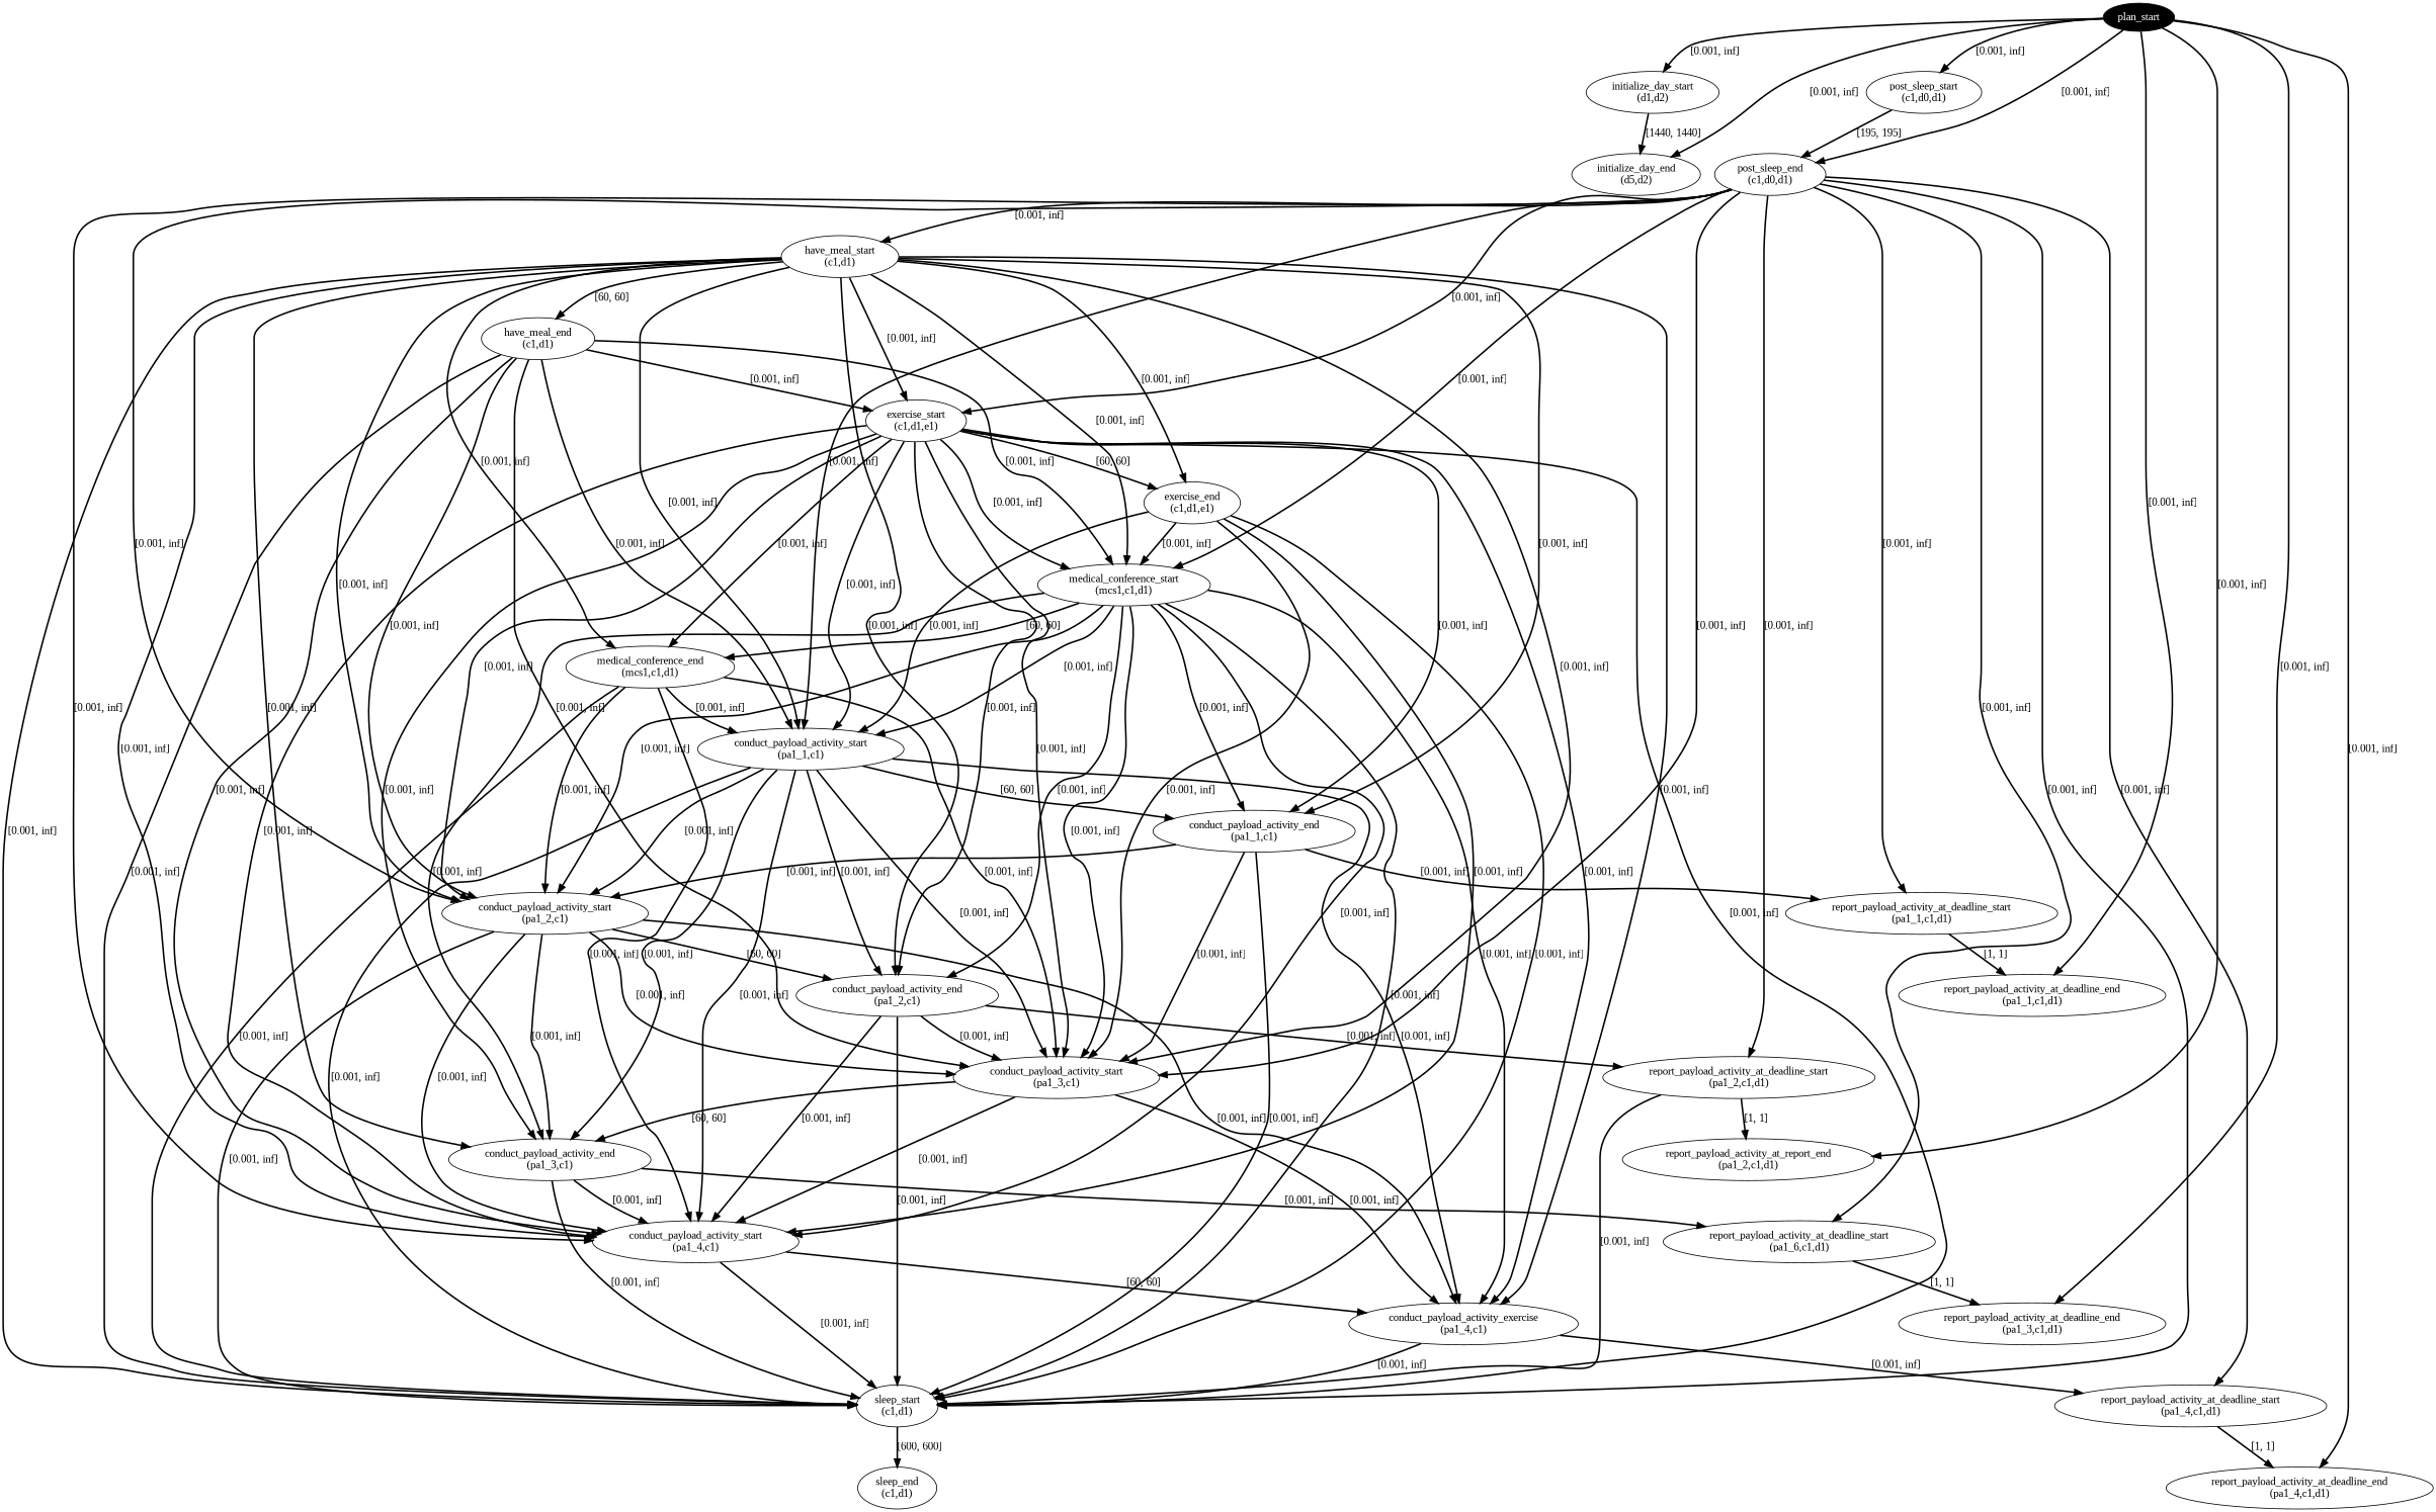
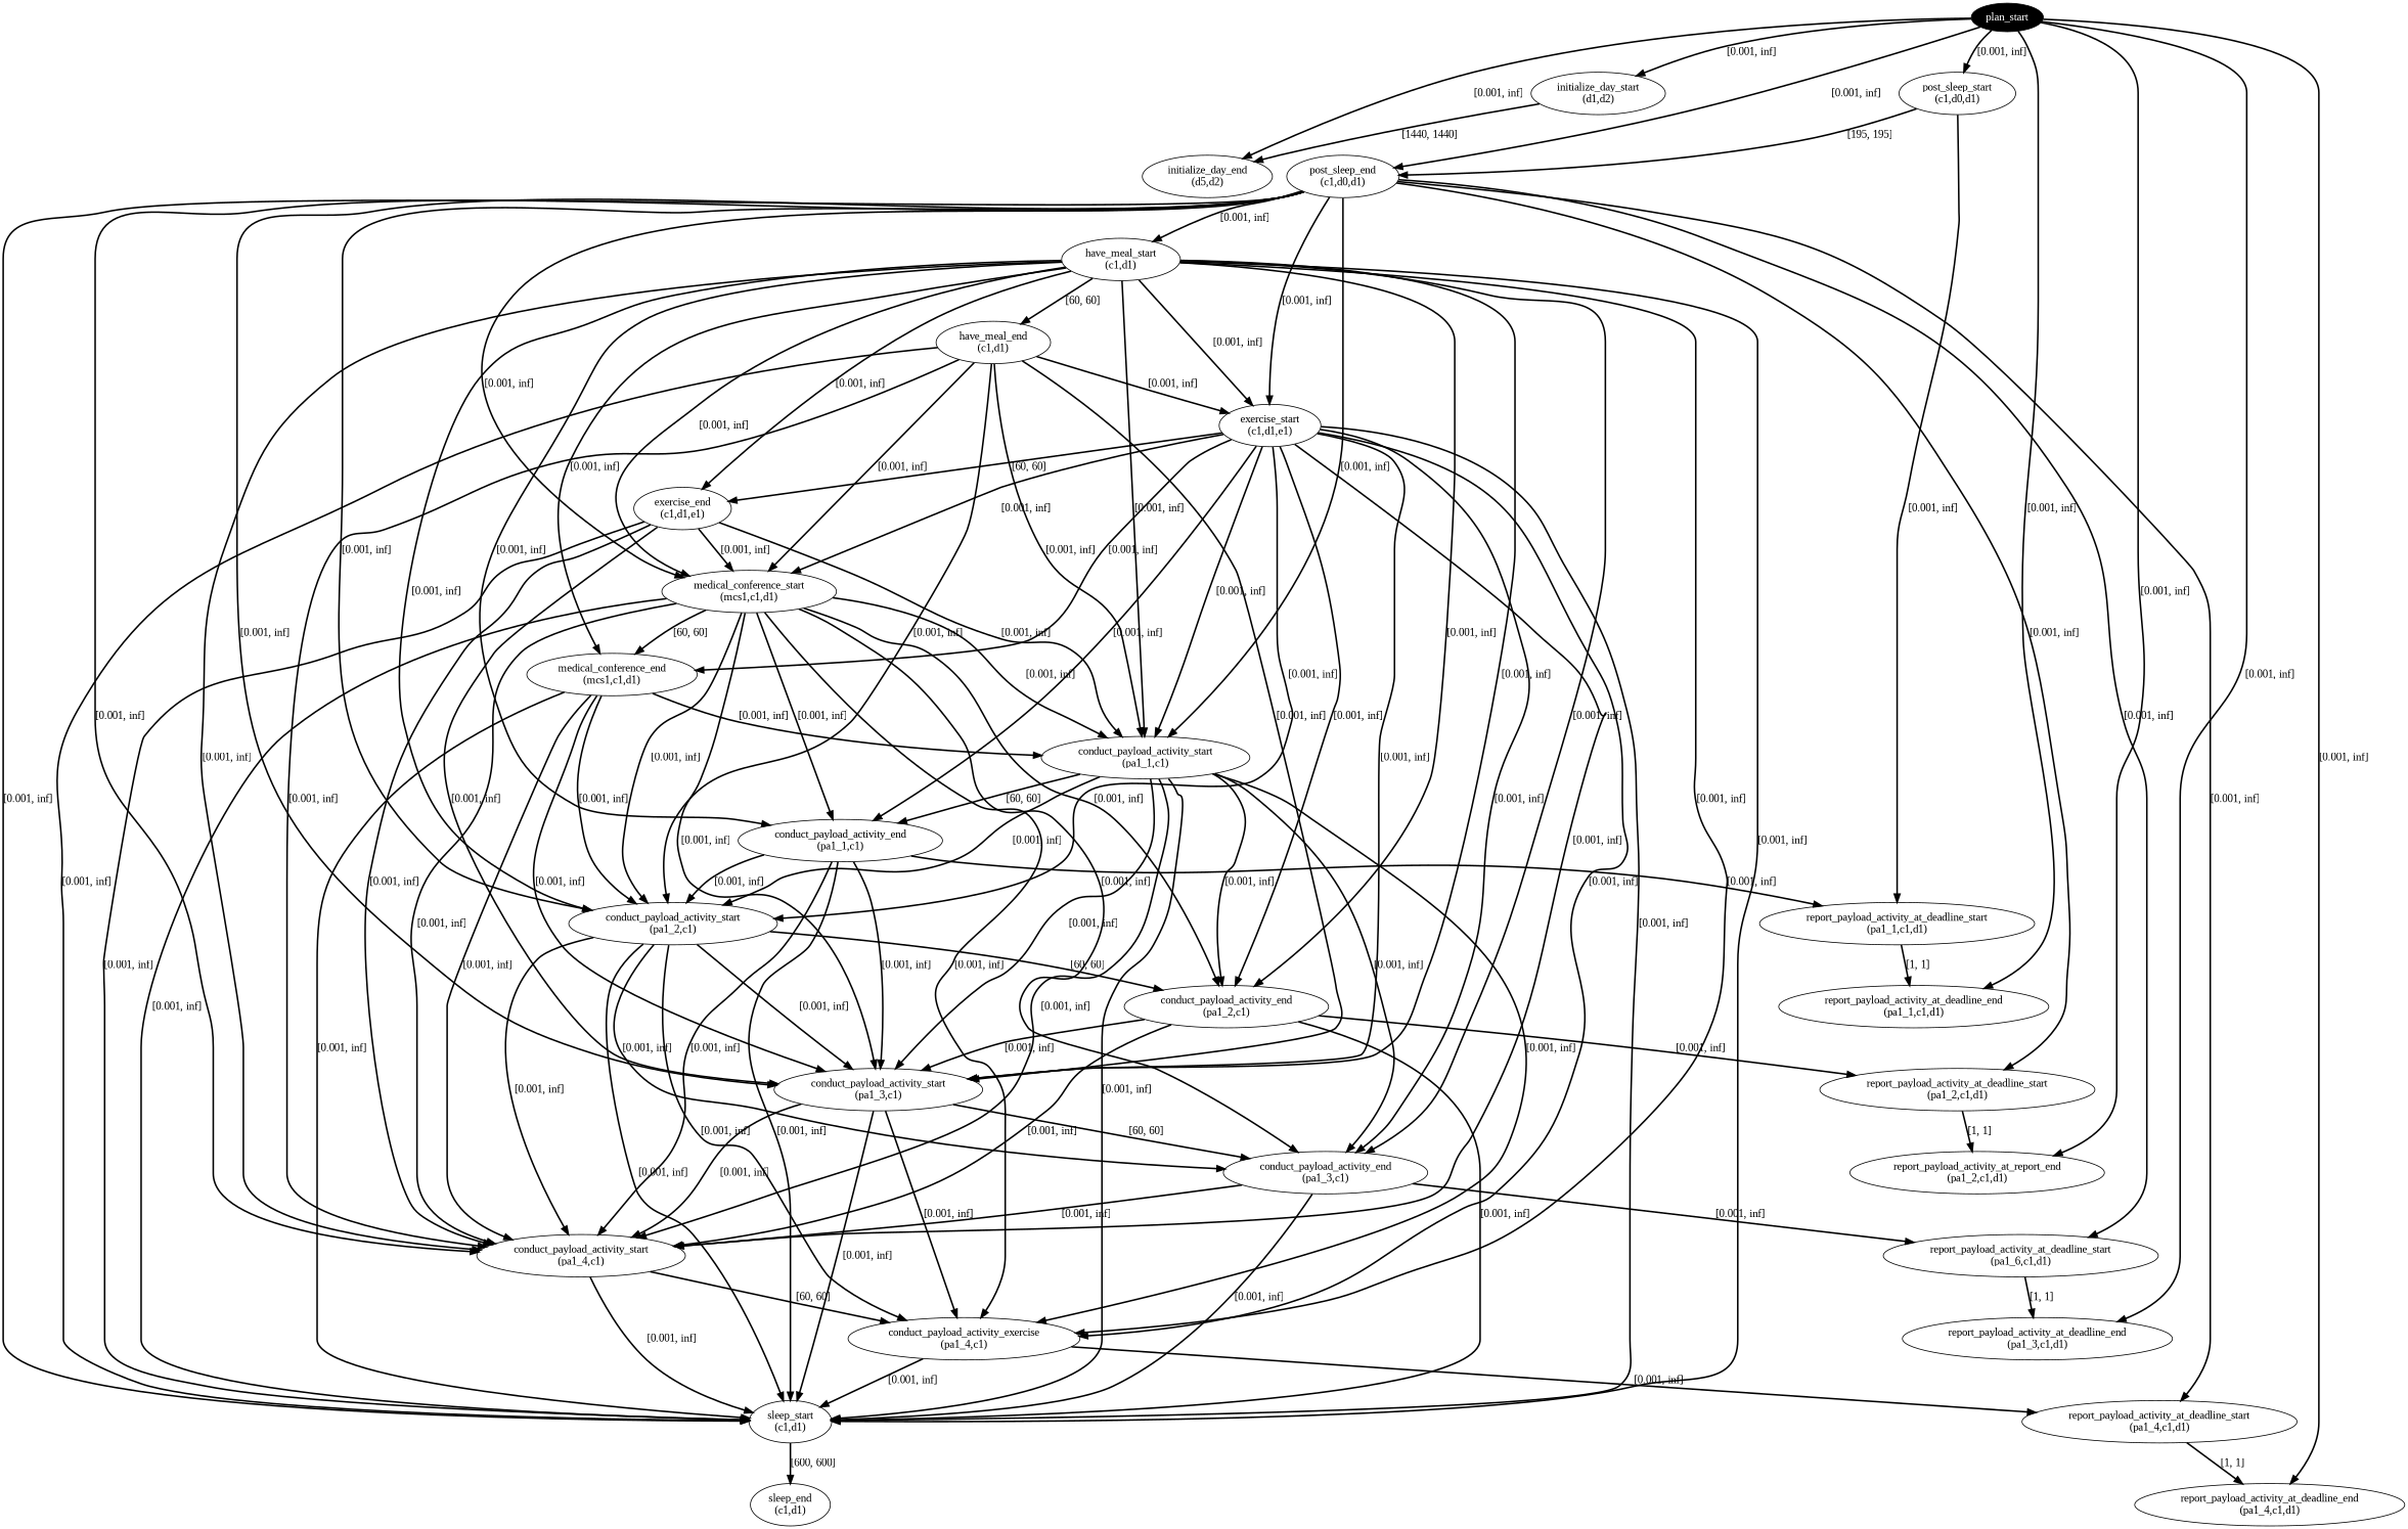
  digraph {
    fontname="Liberation Serif"
    node [fontname="Liberation Serif"]
    edge [color=black fontname="Liberation Serif" penwidth=2]
    n1 [fillcolor=black fontcolor=white label=plan_start style=filled]
    n2 [label="initialize_day_start\n(d1,d2)"]
    n3 [label="initialize_day_end\n(d5,d2)"]
    n4 [label="post_sleep_start\n(c1,d0,d1)"]
    n5 [label="post_sleep_end\n(c1,d0,d1)"]
    n6 [label="report_payload_activity_at_deadline_end\n(pa1_1,c1,d1)"]
    n7 [label="report_payload_activity_at_report_end\n(pa1_2,c1,d1)"]
    n8 [label="report_payload_activity_at_deadline_end\n(pa1_3,c1,d1)"]
    n9 [label="report_payload_activity_at_deadline_end\n(pa1_4,c1,d1)"]
    n10 [label="have_meal_start\n(c1,d1)"]
    n11 [label="exercise_start\n(c1,d1,e1)"]
    n12 [label="medical_conference_start\n(mcs1,c1,d1)"]
    n13 [label="conduct_payload_activity_start\n(pa1_1,c1)"]
    n14 [label="conduct_payload_activity_start\n(pa1_2,c1)"]
    n15 [label="report_payload_activity_at_deadline_start\n(pa1_1,c1,d1)"]
    n16 [label="conduct_payload_activity_start\n(pa1_3,c1)"]
    n17 [label="report_payload_activity_at_deadline_start\n(pa1_2,c1,d1)"]
    n18 [label="conduct_payload_activity_start\n(pa1_4,c1)"]
    n19 [label="report_payload_activity_at_deadline_start\n(pa1_6,c1,d1)"]
    n20 [label="sleep_start\n(c1,d1)"]
    n21 [label="report_payload_activity_at_deadline_start\n(pa1_4,c1,d1)"]
    n22 [label="sleep_end\n(c1,d1)"]
    n23 [label="have_meal_end\n(c1,d1)"]
    n24 [label="exercise_end\n(c1,d1,e1)"]
    n25 [label="medical_conference_end\n(mcs1,c1,d1)"]
    n26 [label="conduct_payload_activity_end\n(pa1_1,c1)"]
    n27 [label="conduct_payload_activity_end\n(pa1_2,c1)"]
    n28 [label="conduct_payload_activity_end\n(pa1_3,c1)"]
    n29 [label="conduct_payload_activity_exercise\n(pa1_4,c1)"]
    n1 -> n2 [label="[0.001, inf]"]
    n1 -> n3 [label="[0.001, inf]"]
    n1 -> n4 [label="[0.001, inf]"]
    n1 -> n5 [label="[0.001, inf]"]
    n1 -> n6 [label="[0.001, inf]"]
    n1 -> n7 [label="[0.001, inf]"]
    n1 -> n8 [label="[0.001, inf]"]
    n1 -> n9 [label="[0.001, inf]"]
    n2 -> n3 [label="[1440, 1440]"]
    n4 -> n5 [label="[195, 195]"]
    n5 -> n10 [label="[0.001, inf]"]
    n5 -> n11 [label="[0.001, inf]"]
    n5 -> n12 [label="[0.001, inf]"]
    n5 -> n13 [label="[0.001, inf]"]
    n5 -> n14 [label="[0.001, inf]"]
-   n5 -> n15 [label="[0.001, inf]"]
+   n4 -> n15 [label="[0.001, inf]"]
    n5 -> n16 [label="[0.001, inf]"]
    n5 -> n17 [label="[0.001, inf]"]
    n5 -> n18 [label="[0.001, inf]"]
    n5 -> n19 [label="[0.001, inf]"]
    n5 -> n20 [label="[0.001, inf]"]
    n5 -> n21 [label="[0.001, inf]"]
    n10 -> n11 [label="[0.001, inf]"]
    n10 -> n12 [label="[0.001, inf]"]
    n10 -> n13 [label="[0.001, inf]"]
    n10 -> n14 [label="[0.001, inf]"]
    n10 -> n16 [label="[0.001, inf]"]
    n10 -> n18 [label="[0.001, inf]"]
    n10 -> n20 [label="[0.001, inf]"]
    n10 -> n23 [label="[60, 60]"]
    n10 -> n24 [label="[0.001, inf]"]
    n10 -> n25 [label="[0.001, inf]"]
    n10 -> n26 [label="[0.001, inf]"]
    n10 -> n27 [label="[0.001, inf]"]
    n10 -> n28 [label="[0.001, inf]"]
    n10 -> n29 [label="[0.001, inf]"]
    n11 -> n12 [label="[0.001, inf]"]
    n11 -> n13 [label="[0.001, inf]"]
    n11 -> n14 [label="[0.001, inf]"]
    n11 -> n16 [label="[0.001, inf]"]
    n11 -> n18 [label="[0.001, inf]"]
    n11 -> n20 [label="[0.001, inf]"]
    n11 -> n24 [label="[60, 60]"]
    n11 -> n25 [label="[0.001, inf]"]
    n11 -> n26 [label="[0.001, inf]"]
    n11 -> n27 [label="[0.001, inf]"]
    n11 -> n28 [label="[0.001, inf]"]
    n11 -> n29 [label="[0.001, inf]"]
    n12 -> n13 [label="[0.001, inf]"]
    n12 -> n14 [label="[0.001, inf]"]
    n12 -> n16 [label="[0.001, inf]"]
    n12 -> n18 [label="[0.001, inf]"]
    n12 -> n20 [label="[0.001, inf]"]
    n12 -> n25 [label="[60, 60]"]
    n12 -> n26 [label="[0.001, inf]"]
    n12 -> n27 [label="[0.001, inf]"]
    n12 -> n28 [label="[0.001, inf]"]
    n12 -> n29 [label="[0.001, inf]"]
    n13 -> n14 [label="[0.001, inf]"]
    n13 -> n16 [label="[0.001, inf]"]
    n13 -> n18 [label="[0.001, inf]"]
    n13 -> n20 [label="[0.001, inf]"]
    n13 -> n26 [label="[60, 60]"]
    n13 -> n27 [label="[0.001, inf]"]
    n13 -> n28 [label="[0.001, inf]"]
    n13 -> n29 [label="[0.001, inf]"]
    n14 -> n16 [label="[0.001, inf]"]
    n14 -> n18 [label="[0.001, inf]"]
    n14 -> n20 [label="[0.001, inf]"]
    n14 -> n27 [label="[60, 60]"]
    n14 -> n28 [label="[0.001, inf]"]
    n14 -> n29 [label="[0.001, inf]"]
    n15 -> n6 [label="[1, 1]"]
    n16 -> n18 [label="[0.001, inf]"]
-   n17 -> n20 [label="[0.001, inf]"]
+   n16 -> n20 [label="[0.001, inf]"]
    n16 -> n28 [label="[60, 60]"]
    n16 -> n29 [label="[0.001, inf]"]
    n17 -> n7 [label="[1, 1]"]
    n18 -> n20 [label="[0.001, inf]"]
    n18 -> n29 [label="[60, 60]"]
    n19 -> n8 [label="[1, 1]"]
    n20 -> n22 [label="[600, 600]"]
    n21 -> n9 [label="[1, 1]"]
    n23 -> n11 [label="[0.001, inf]"]
    n23 -> n12 [label="[0.001, inf]"]
    n23 -> n13 [label="[0.001, inf]"]
    n23 -> n14 [label="[0.001, inf]"]
    n23 -> n16 [label="[0.001, inf]"]
    n23 -> n18 [label="[0.001, inf]"]
    n23 -> n20 [label="[0.001, inf]"]
    n24 -> n12 [label="[0.001, inf]"]
    n24 -> n13 [label="[0.001, inf]"]
    n24 -> n16 [label="[0.001, inf]"]
    n24 -> n18 [label="[0.001, inf]"]
    n24 -> n20 [label="[0.001, inf]"]
    n25 -> n13 [label="[0.001, inf]"]
    n25 -> n14 [label="[0.001, inf]"]
    n25 -> n16 [label="[0.001, inf]"]
    n25 -> n18 [label="[0.001, inf]"]
    n25 -> n20 [label="[0.001, inf]"]
    n26 -> n14 [label="[0.001, inf]"]
    n26 -> n15 [label="[0.001, inf]"]
    n26 -> n16 [label="[0.001, inf]"]
+   n26 -> n18 [label="[0.001, inf]"]
    n26 -> n20 [label="[0.001, inf]"]
    n27 -> n16 [label="[0.001, inf]"]
    n27 -> n17 [label="[0.001, inf]"]
    n27 -> n18 [label="[0.001, inf]"]
    n27 -> n20 [label="[0.001, inf]"]
    n28 -> n18 [label="[0.001, inf]"]
    n28 -> n19 [label="[0.001, inf]"]
    n28 -> n20 [label="[0.001, inf]"]
    n29 -> n20 [label="[0.001, inf]"]
    n29 -> n21 [label="[0.001, inf]"]
  }
